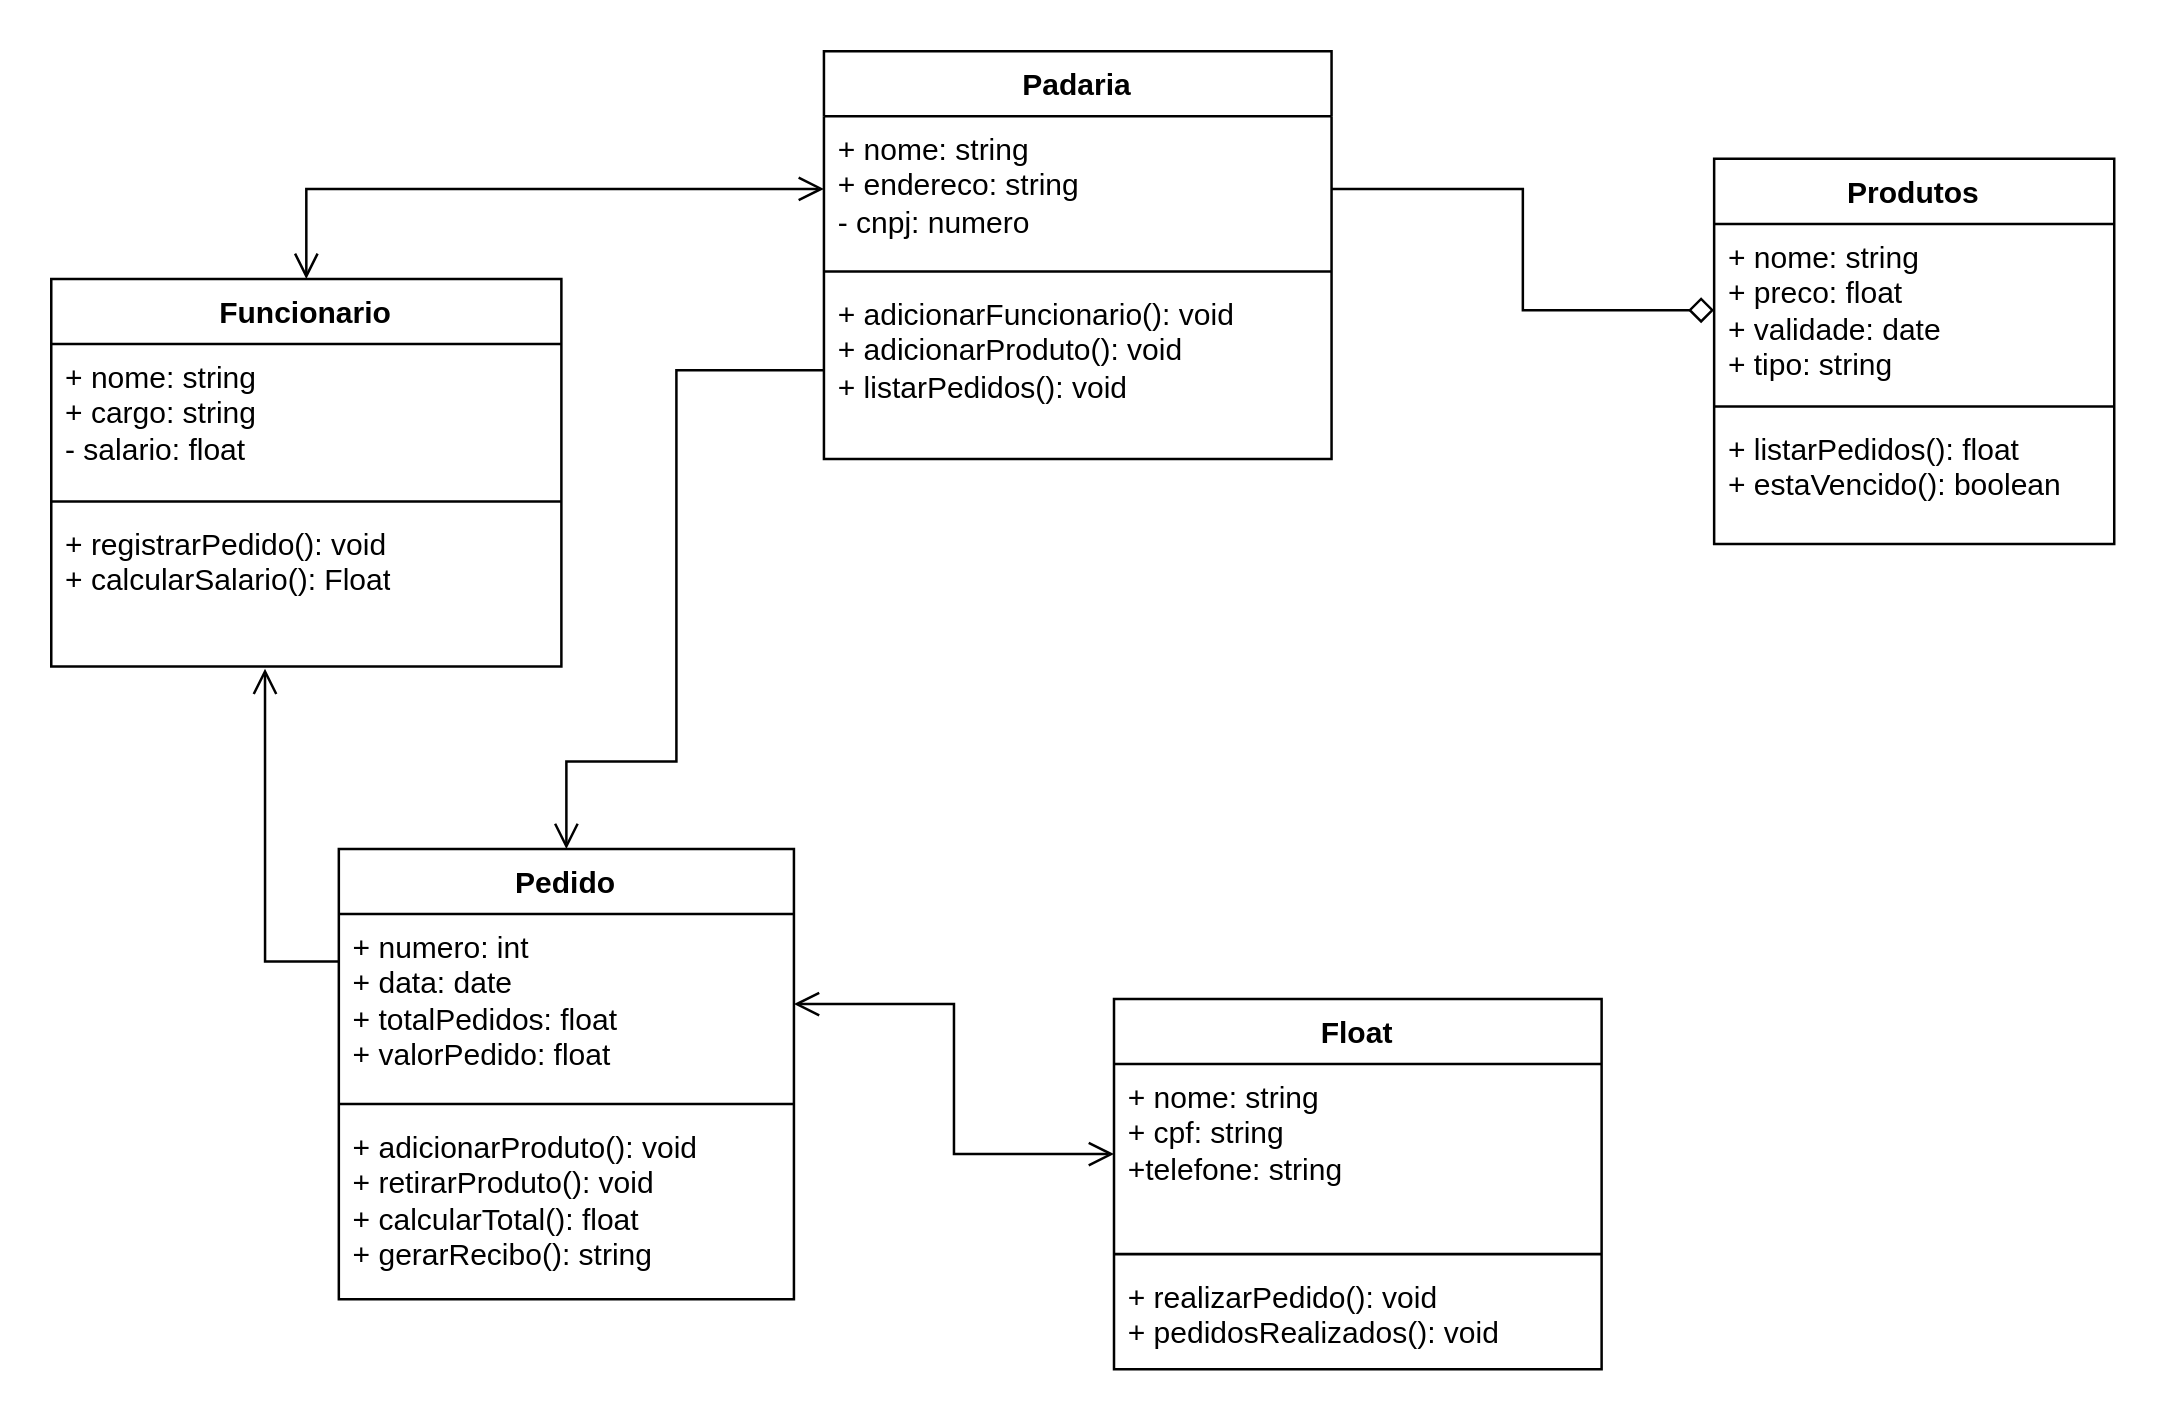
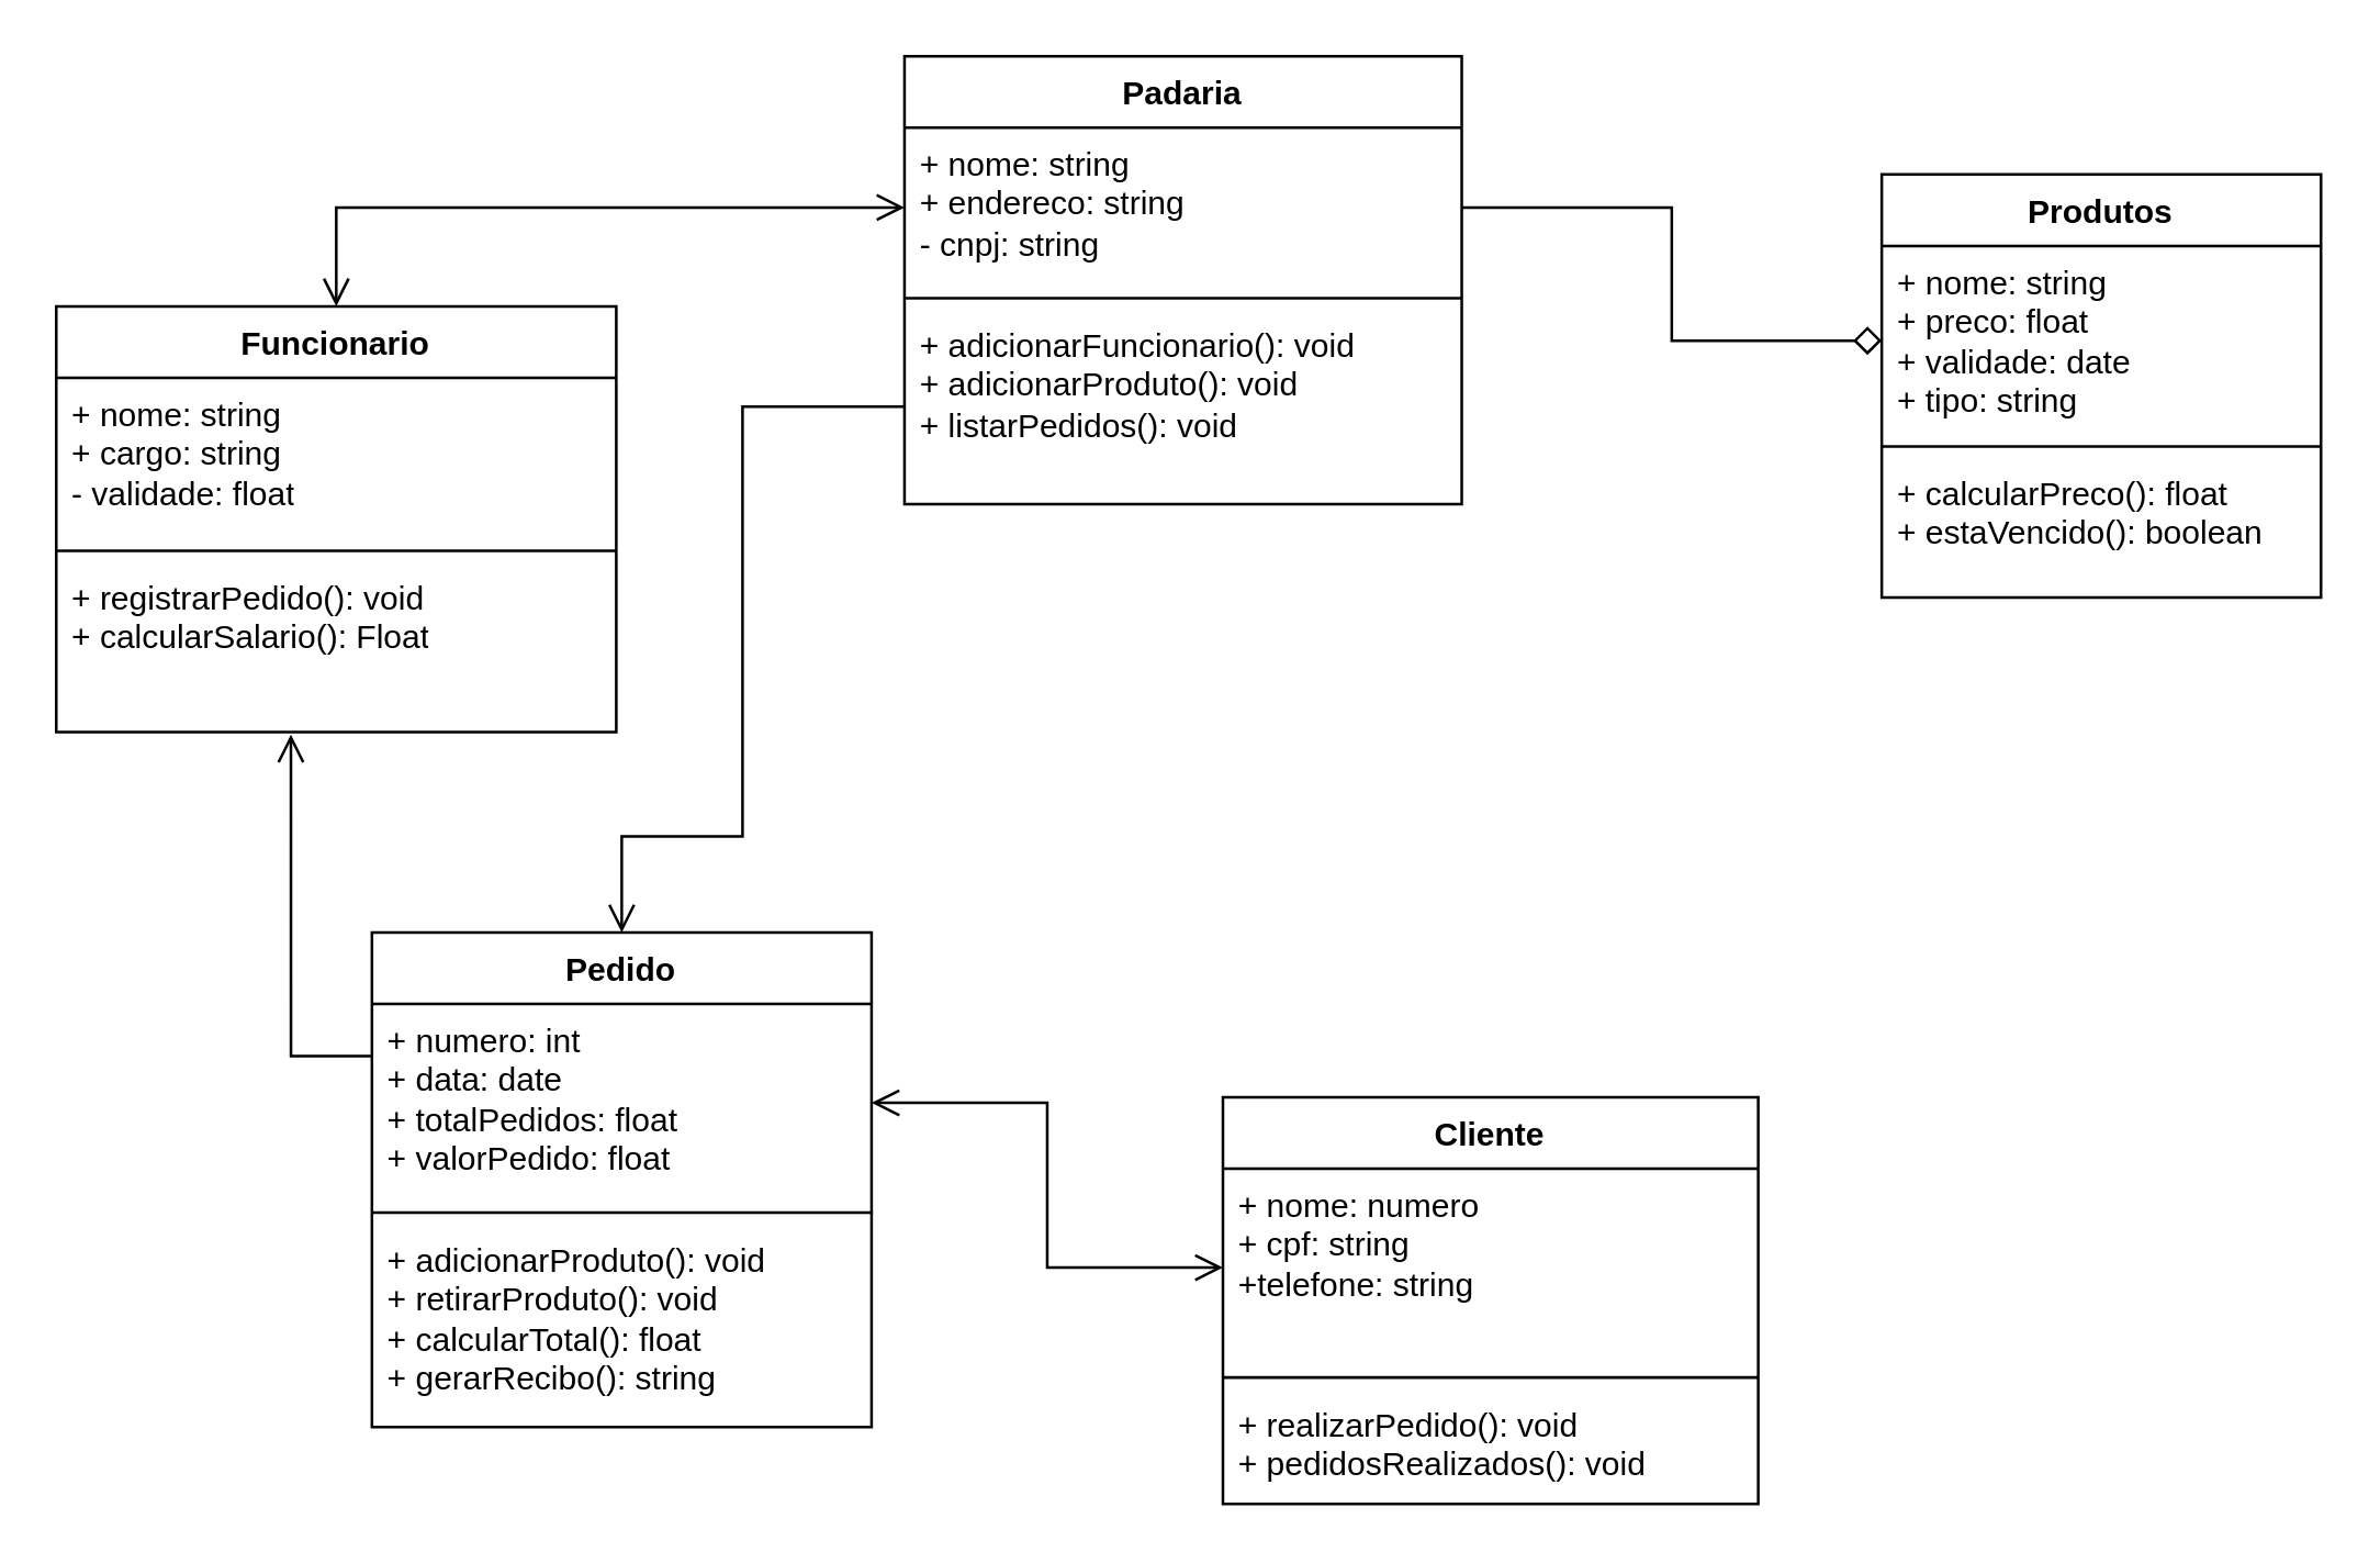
  <mxCell id="0" />
  <mxCell id="1" parent="0" />
  <mxCell id="2" value="Produtos" style="swimlane;fontStyle=1;align=center;verticalAlign=top;childLayout=stackLayout;horizontal=1;startSize=26;horizontalStack=0;resizeParent=1;resizeParentMax=0;resizeLast=0;collapsible=1;marginBottom=0;whiteSpace=wrap;html=1;" vertex="1" parent="1"><mxGeometry x="685" y="63" width="160" height="154" as="geometry" /></mxCell>
  <mxCell id="3" value="+ nome: string&lt;div&gt;+ preco: float&lt;/div&gt;&lt;div&gt;+ validade: date&lt;/div&gt;&lt;div&gt;+ tipo: string&lt;/div&gt;" style="text;strokeColor=none;fillColor=none;align=left;verticalAlign=top;spacingLeft=4;spacingRight=4;overflow=hidden;rotatable=0;points=[[0,0.5],[1,0.5]];portConstraint=eastwest;whiteSpace=wrap;html=1;" vertex="1" parent="2"><mxGeometry y="26" width="160" height="69" as="geometry" /></mxCell>
  <mxCell id="4" value="" style="line;strokeWidth=1;fillColor=none;align=left;verticalAlign=middle;spacingTop=-1;spacingLeft=3;spacingRight=3;rotatable=0;labelPosition=right;points=[];portConstraint=eastwest;strokeColor=inherit;" vertex="1" parent="2"><mxGeometry y="95" width="160" height="8" as="geometry" /></mxCell>
- <mxCell id="5" value="+ listarPedidos(): float&lt;div&gt;+ estaVencido(): boolean&lt;/div&gt;" style="text;strokeColor=none;fillColor=none;align=left;verticalAlign=top;spacingLeft=4;spacingRight=4;overflow=hidden;rotatable=0;points=[[0,0.5],[1,0.5]];portConstraint=eastwest;whiteSpace=wrap;html=1;" vertex="1" parent="2"><mxGeometry y="103" width="160" height="51" as="geometry" /></mxCell>
+ <mxCell id="5" value="+ calcularPreco(): float&lt;div&gt;+ estaVencido(): boolean&lt;/div&gt;" style="text;strokeColor=none;fillColor=none;align=left;verticalAlign=top;spacingLeft=4;spacingRight=4;overflow=hidden;rotatable=0;points=[[0,0.5],[1,0.5]];portConstraint=eastwest;whiteSpace=wrap;html=1;" vertex="1" parent="2"><mxGeometry y="103" width="160" height="51" as="geometry" /></mxCell>
  <mxCell id="6" value="Padaria" style="swimlane;fontStyle=1;align=center;verticalAlign=top;childLayout=stackLayout;horizontal=1;startSize=26;horizontalStack=0;resizeParent=1;resizeParentMax=0;resizeLast=0;collapsible=1;marginBottom=0;whiteSpace=wrap;html=1;" vertex="1" parent="1"><mxGeometry x="329" y="20" width="203" height="163" as="geometry" /></mxCell>
- <mxCell id="7" value="+ nome: string&lt;div&gt;+ endereco: string&lt;/div&gt;&lt;div&gt;- cnpj: numero&lt;/div&gt;" style="text;strokeColor=none;fillColor=none;align=left;verticalAlign=top;spacingLeft=4;spacingRight=4;overflow=hidden;rotatable=0;points=[[0,0.5],[1,0.5]];portConstraint=eastwest;whiteSpace=wrap;html=1;" vertex="1" parent="6"><mxGeometry y="26" width="203" height="58" as="geometry" /></mxCell>
+ <mxCell id="7" value="+ nome: string&lt;div&gt;+ endereco: string&lt;/div&gt;&lt;div&gt;- cnpj: string&lt;/div&gt;" style="text;strokeColor=none;fillColor=none;align=left;verticalAlign=top;spacingLeft=4;spacingRight=4;overflow=hidden;rotatable=0;points=[[0,0.5],[1,0.5]];portConstraint=eastwest;whiteSpace=wrap;html=1;" vertex="1" parent="6"><mxGeometry y="26" width="203" height="58" as="geometry" /></mxCell>
  <mxCell id="8" value="" style="line;strokeWidth=1;fillColor=none;align=left;verticalAlign=middle;spacingTop=-1;spacingLeft=3;spacingRight=3;rotatable=0;labelPosition=right;points=[];portConstraint=eastwest;strokeColor=inherit;" vertex="1" parent="6"><mxGeometry y="84" width="203" height="8" as="geometry" /></mxCell>
  <mxCell id="9" value="&lt;div&gt;+ adicionarFuncionario(): void&lt;/div&gt;&lt;div&gt;+ adicionarProduto(): void&lt;/div&gt;&lt;div&gt;+ listarPedidos(): void&lt;/div&gt;" style="text;strokeColor=none;fillColor=none;align=left;verticalAlign=top;spacingLeft=4;spacingRight=4;overflow=hidden;rotatable=0;points=[[0,0.5],[1,0.5]];portConstraint=eastwest;whiteSpace=wrap;html=1;" vertex="1" parent="6"><mxGeometry y="92" width="203" height="71" as="geometry" /></mxCell>
  <mxCell id="10" value="Funcionario" style="swimlane;fontStyle=1;align=center;verticalAlign=top;childLayout=stackLayout;horizontal=1;startSize=26;horizontalStack=0;resizeParent=1;resizeParentMax=0;resizeLast=0;collapsible=1;marginBottom=0;whiteSpace=wrap;html=1;" vertex="1" parent="1"><mxGeometry x="20" y="111" width="204" height="155" as="geometry" /></mxCell>
- <mxCell id="11" value="+ nome: string&lt;div&gt;+ cargo: string&lt;/div&gt;&lt;div&gt;- salario: float&lt;/div&gt;" style="text;strokeColor=none;fillColor=none;align=left;verticalAlign=top;spacingLeft=4;spacingRight=4;overflow=hidden;rotatable=0;points=[[0,0.5],[1,0.5]];portConstraint=eastwest;whiteSpace=wrap;html=1;" vertex="1" parent="10"><mxGeometry y="26" width="204" height="59" as="geometry" /></mxCell>
+ <mxCell id="11" value="+ nome: string&lt;div&gt;+ cargo: string&lt;/div&gt;&lt;div&gt;- validade: float&lt;/div&gt;" style="text;strokeColor=none;fillColor=none;align=left;verticalAlign=top;spacingLeft=4;spacingRight=4;overflow=hidden;rotatable=0;points=[[0,0.5],[1,0.5]];portConstraint=eastwest;whiteSpace=wrap;html=1;" vertex="1" parent="10"><mxGeometry y="26" width="204" height="59" as="geometry" /></mxCell>
  <mxCell id="12" value="" style="line;strokeWidth=1;fillColor=none;align=left;verticalAlign=middle;spacingTop=-1;spacingLeft=3;spacingRight=3;rotatable=0;labelPosition=right;points=[];portConstraint=eastwest;strokeColor=inherit;" vertex="1" parent="10"><mxGeometry y="85" width="204" height="8" as="geometry" /></mxCell>
  <mxCell id="13" value="&lt;div&gt;+ registrarPedido(): void&lt;/div&gt;&lt;div&gt;+ calcularSalario(): Float&lt;/div&gt;" style="text;strokeColor=none;fillColor=none;align=left;verticalAlign=top;spacingLeft=4;spacingRight=4;overflow=hidden;rotatable=0;points=[[0,0.5],[1,0.5]];portConstraint=eastwest;whiteSpace=wrap;html=1;" vertex="1" parent="10"><mxGeometry y="93" width="204" height="62" as="geometry" /></mxCell>
  <mxCell id="14" value="Pedido" style="swimlane;fontStyle=1;align=center;verticalAlign=top;childLayout=stackLayout;horizontal=1;startSize=26;horizontalStack=0;resizeParent=1;resizeParentMax=0;resizeLast=0;collapsible=1;marginBottom=0;whiteSpace=wrap;html=1;" vertex="1" parent="1"><mxGeometry x="135" y="339" width="182" height="180" as="geometry" /></mxCell>
  <mxCell id="15" value="+ numero: int&lt;div&gt;+ data: date&lt;/div&gt;&lt;div&gt;+ totalPedidos: float&lt;/div&gt;&lt;div&gt;+ valorPedido: float&lt;/div&gt;" style="text;strokeColor=none;fillColor=none;align=left;verticalAlign=top;spacingLeft=4;spacingRight=4;overflow=hidden;rotatable=0;points=[[0,0.5],[1,0.5]];portConstraint=eastwest;whiteSpace=wrap;html=1;" vertex="1" parent="14"><mxGeometry y="26" width="182" height="72" as="geometry" /></mxCell>
  <mxCell id="16" value="" style="line;strokeWidth=1;fillColor=none;align=left;verticalAlign=middle;spacingTop=-1;spacingLeft=3;spacingRight=3;rotatable=0;labelPosition=right;points=[];portConstraint=eastwest;strokeColor=inherit;" vertex="1" parent="14"><mxGeometry y="98" width="182" height="8" as="geometry" /></mxCell>
  <mxCell id="17" value="&lt;div&gt;+ adicionarProduto(): void&lt;/div&gt;&lt;div&gt;+ retirarProduto(): void&lt;/div&gt;&lt;div&gt;+ calcularTotal(): float&lt;/div&gt;&lt;div&gt;+ gerarRecibo(): string&lt;/div&gt;" style="text;strokeColor=none;fillColor=none;align=left;verticalAlign=top;spacingLeft=4;spacingRight=4;overflow=hidden;rotatable=0;points=[[0,0.5],[1,0.5]];portConstraint=eastwest;whiteSpace=wrap;html=1;" vertex="1" parent="14"><mxGeometry y="106" width="182" height="74" as="geometry" /></mxCell>
- <mxCell id="18" value="Float" style="swimlane;fontStyle=1;align=center;verticalAlign=top;childLayout=stackLayout;horizontal=1;startSize=26;horizontalStack=0;resizeParent=1;resizeParentMax=0;resizeLast=0;collapsible=1;marginBottom=0;whiteSpace=wrap;html=1;" vertex="1" parent="1"><mxGeometry x="445" y="399" width="195" height="148" as="geometry" /></mxCell>
- <mxCell id="19" value="+ nome: string&lt;div&gt;+ cpf: string&lt;/div&gt;&lt;div&gt;+telefone: string&lt;/div&gt;" style="text;strokeColor=none;fillColor=none;align=left;verticalAlign=top;spacingLeft=4;spacingRight=4;overflow=hidden;rotatable=0;points=[[0,0.5],[1,0.5]];portConstraint=eastwest;whiteSpace=wrap;html=1;" vertex="1" parent="18"><mxGeometry y="26" width="195" height="72" as="geometry" /></mxCell>
+ <mxCell id="18" value="Cliente" style="swimlane;fontStyle=1;align=center;verticalAlign=top;childLayout=stackLayout;horizontal=1;startSize=26;horizontalStack=0;resizeParent=1;resizeParentMax=0;resizeLast=0;collapsible=1;marginBottom=0;whiteSpace=wrap;html=1;" vertex="1" parent="1"><mxGeometry x="445" y="399" width="195" height="148" as="geometry" /></mxCell>
+ <mxCell id="19" value="+ nome: numero&lt;div&gt;+ cpf: string&lt;/div&gt;&lt;div&gt;+telefone: string&lt;/div&gt;" style="text;strokeColor=none;fillColor=none;align=left;verticalAlign=top;spacingLeft=4;spacingRight=4;overflow=hidden;rotatable=0;points=[[0,0.5],[1,0.5]];portConstraint=eastwest;whiteSpace=wrap;html=1;" vertex="1" parent="18"><mxGeometry y="26" width="195" height="72" as="geometry" /></mxCell>
  <mxCell id="20" value="" style="line;strokeWidth=1;fillColor=none;align=left;verticalAlign=middle;spacingTop=-1;spacingLeft=3;spacingRight=3;rotatable=0;labelPosition=right;points=[];portConstraint=eastwest;strokeColor=inherit;" vertex="1" parent="18"><mxGeometry y="98" width="195" height="8" as="geometry" /></mxCell>
  <mxCell id="21" value="&lt;div&gt;+ realizarPedido(): void&lt;/div&gt;&lt;div&gt;+ pedidosRealizados(): void&lt;/div&gt;" style="text;strokeColor=none;fillColor=none;align=left;verticalAlign=top;spacingLeft=4;spacingRight=4;overflow=hidden;rotatable=0;points=[[0,0.5],[1,0.5]];portConstraint=eastwest;whiteSpace=wrap;html=1;" vertex="1" parent="18"><mxGeometry y="106" width="195" height="42" as="geometry" /></mxCell>
  <mxCell id="22" style="edgeStyle=orthogonalEdgeStyle;rounded=0;orthogonalLoop=1;jettySize=auto;html=1;exitX=0;exitY=0.5;exitDx=0;exitDy=0;entryX=0.5;entryY=0;entryDx=0;entryDy=0;fontSize=12;startSize=8;endSize=8;endArrow=open;endFill=0;startArrow=open;startFill=0;" edge="1" parent="1" source="7" target="10"><mxGeometry relative="1" as="geometry"><Array as="points"><mxPoint x="122" y="75" /></Array></mxGeometry></mxCell>
  <mxCell id="23" style="edgeStyle=orthogonalEdgeStyle;rounded=0;orthogonalLoop=1;jettySize=auto;html=1;exitX=1;exitY=0.5;exitDx=0;exitDy=0;entryX=0;entryY=0.5;entryDx=0;entryDy=0;fontSize=12;startSize=8;endSize=8;endArrow=diamond;endFill=0;" edge="1" parent="1" source="7" target="3"><mxGeometry relative="1" as="geometry" /></mxCell>
  <mxCell id="24" style="rounded=0;orthogonalLoop=1;jettySize=auto;html=1;exitX=1;exitY=0.5;exitDx=0;exitDy=0;entryX=0;entryY=0.5;entryDx=0;entryDy=0;fontSize=12;startSize=8;endSize=8;endArrow=open;endFill=0;edgeStyle=orthogonalEdgeStyle;startArrow=open;startFill=0;" edge="1" parent="1" source="15" target="19"><mxGeometry relative="1" as="geometry" /></mxCell>
  <mxCell id="25" style="edgeStyle=orthogonalEdgeStyle;rounded=0;orthogonalLoop=1;jettySize=auto;html=1;exitX=0;exitY=0.25;exitDx=0;exitDy=0;entryX=0.419;entryY=1.014;entryDx=0;entryDy=0;entryPerimeter=0;fontSize=12;startSize=8;endSize=8;endArrow=open;endFill=0;" edge="1" parent="1" source="14" target="13"><mxGeometry relative="1" as="geometry" /></mxCell>
  <mxCell id="26" style="edgeStyle=orthogonalEdgeStyle;rounded=0;orthogonalLoop=1;jettySize=auto;html=1;exitX=0;exitY=0.5;exitDx=0;exitDy=0;entryX=0.5;entryY=0;entryDx=0;entryDy=0;fontSize=12;startSize=8;endSize=8;endArrow=open;endFill=0;" edge="1" parent="1" source="9" target="14"><mxGeometry relative="1" as="geometry"><Array as="points"><mxPoint x="270" y="148" /><mxPoint x="270" y="304" /><mxPoint x="226" y="304" /></Array></mxGeometry></mxCell>
